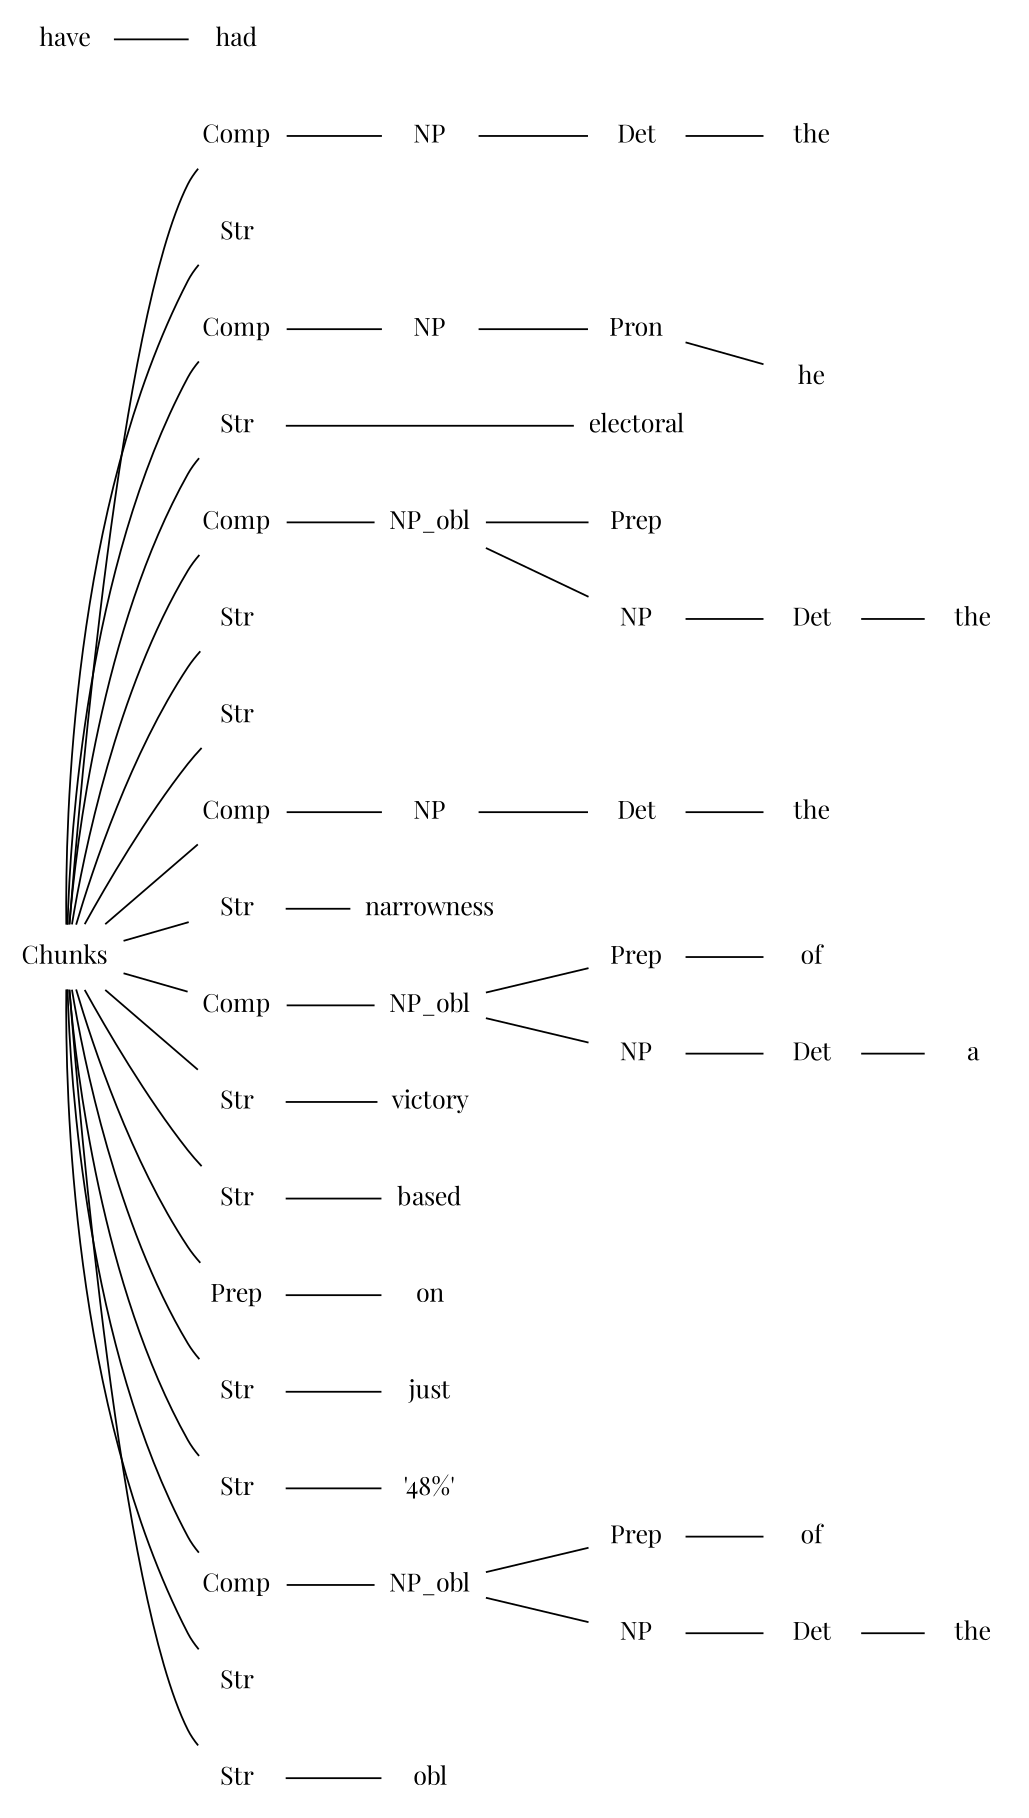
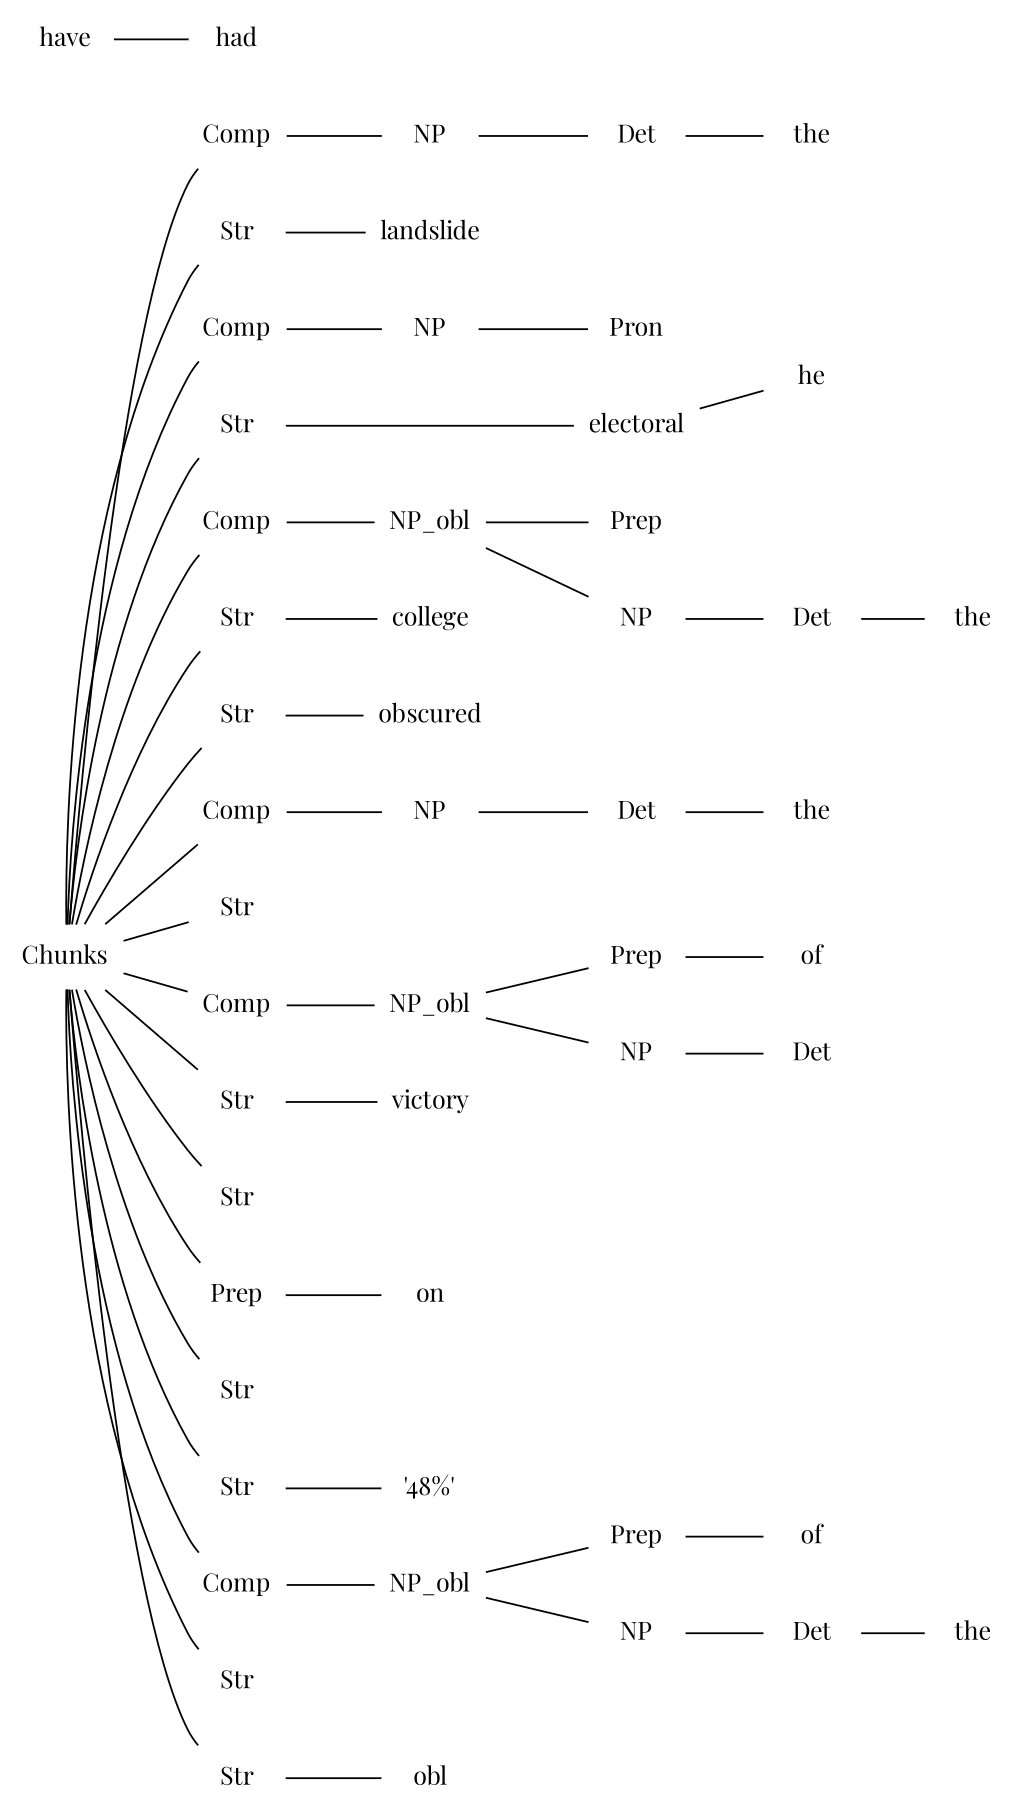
  graph {
    fontname="Playfair Display"
    rankdir=LR
    node [fontname="Playfair Display" shape=plaintext style=solid]
    edge [fontname="Playfair Display" style=solid]
    n1 [label=Chunks]
    n2 [label=Comp]
    n3 [label=Str]
    n4 [label=Comp]
    n5 [label=Comp]
    n6 [label=Str]
    n7 [label=Str]
    n8 [label=Str]
    n9 [label=Comp]
    n10 [label=Str]
    n11 [label=Comp]
    n12 [label=Str]
    n13 [label=Str]
    n14 [label=Prep]
    n15 [label=Str]
    n16 [label=Str]
    n17 [label=Comp]
    n18 [label=Str]
    n19 [label=Str]
    n20 [label=NP]
+   n21 [label=landslide]
    n22 [label=NP]
    n23 [label=have]
    n24 [label=had]
    n25 [label=NP_obl]
    n26 [label=electoral]
+   n27 [label=college]
+   n28 [label=obscured]
    n29 [label=NP]
-   n30 [label=narrowness]
    n31 [label=NP_obl]
    n32 [label=victory]
-   n33 [label=based]
    n34 [label=on]
-   n35 [label=just]
    n36 [label="'48%'"]
    n37 [label=NP_obl]
    n38 [label=obl]
    n39 [label=Det]
    n40 [label=the]
    n41 [label=Pron]
    n42 [label=he]
    n43 [label=Prep]
    n44 [label=NP]
    n45 [label=Det]
    n46 [label=the]
    n47 [label=Det]
    n48 [label=the]
    n49 [label=Prep]
    n50 [label=NP]
    n51 [label=of]
    n52 [label=Det]
-   n53 [label=a]
    n54 [label=Prep]
    n55 [label=NP]
    n56 [label=of]
    n57 [label=Det]
    n58 [label=the]
    n1 -- n2
    n1 -- n3
    n1 -- n4
    n1 -- n5
    n1 -- n6
    n1 -- n7
    n1 -- n8
    n1 -- n9
    n1 -- n10
    n1 -- n11
    n1 -- n12
    n1 -- n13
    n1 -- n14
    n1 -- n15
    n1 -- n16
    n1 -- n17
    n1 -- n18
    n1 -- n19
    n2 -- n20
+   n3 -- n21
    n4 -- n22
    n5 -- n25
    n6 -- n26
+   n7 -- n27
+   n8 -- n28
    n9 -- n29
-   n10 -- n30
    n11 -- n31
    n12 -- n32
-   n13 -- n33
    n14 -- n34
-   n15 -- n35
    n16 -- n36
    n17 -- n37
    n19 -- n38
    n20 -- n39
    n22 -- n41
    n23 -- n24
    n25 -- n43
    n25 -- n44
    n29 -- n47
    n31 -- n49
    n31 -- n50
    n37 -- n54
    n37 -- n55
    n39 -- n40
-   n41 -- n42
+   n26 -- n42
    n44 -- n45
    n45 -- n46
    n47 -- n48
    n49 -- n51
    n50 -- n52
-   n52 -- n53
    n54 -- n56
    n55 -- n57
    n57 -- n58
  }
